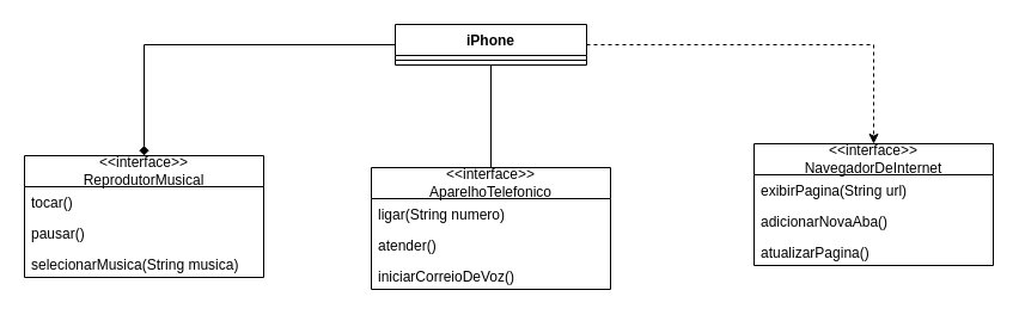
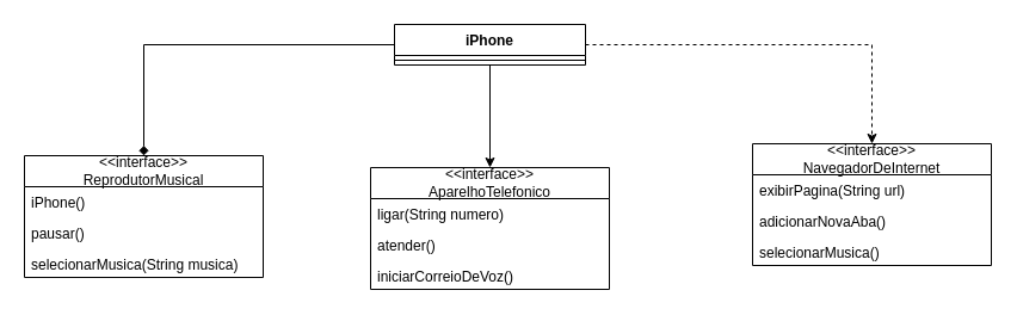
  <mxCell id="0" />
  <mxCell id="1" parent="0" />
  <mxCell id="2" style="edgeStyle=orthogonalEdgeStyle;rounded=0;orthogonalLoop=1;jettySize=auto;html=1;exitX=0;exitY=0.5;exitDx=0;exitDy=0;entryX=0.5;entryY=0;entryDx=0;entryDy=0;endArrow=diamond;" edge="1" parent="1" source="5" target="7"><mxGeometry relative="1" as="geometry" /></mxCell>
  <mxCell id="3" style="edgeStyle=orthogonalEdgeStyle;rounded=0;orthogonalLoop=1;jettySize=auto;html=1;exitX=1;exitY=0.5;exitDx=0;exitDy=0;entryX=0.5;entryY=0;entryDx=0;entryDy=0;dashed=1;" edge="1" parent="1" source="5" target="15"><mxGeometry relative="1" as="geometry" /></mxCell>
- <mxCell id="4" style="edgeStyle=orthogonalEdgeStyle;rounded=0;orthogonalLoop=1;jettySize=auto;html=1;exitX=0.5;exitY=1;exitDx=0;exitDy=0;entryX=0.5;entryY=0;entryDx=0;entryDy=0;endArrow=none;" edge="1" parent="1" source="5" target="11"><mxGeometry relative="1" as="geometry" /></mxCell>
+ <mxCell id="4" style="edgeStyle=orthogonalEdgeStyle;rounded=0;orthogonalLoop=1;jettySize=auto;html=1;exitX=0.5;exitY=1;exitDx=0;exitDy=0;entryX=0.5;entryY=0;entryDx=0;entryDy=0;" edge="1" parent="1" source="5" target="11"><mxGeometry relative="1" as="geometry" /></mxCell>
  <mxCell id="5" value="iPhone" style="swimlane;fontStyle=1;align=center;verticalAlign=top;childLayout=stackLayout;horizontal=1;startSize=26;horizontalStack=0;resizeParent=1;resizeParentMax=0;resizeLast=0;collapsible=1;marginBottom=0;whiteSpace=wrap;html=1;" vertex="1" parent="1"><mxGeometry x="330" y="20" width="160" height="34" as="geometry" /></mxCell>
  <mxCell id="6" value="" style="line;strokeWidth=1;fillColor=none;align=left;verticalAlign=middle;spacingTop=-1;spacingLeft=3;spacingRight=3;rotatable=0;labelPosition=right;points=[];portConstraint=eastwest;strokeColor=inherit;" vertex="1" parent="5"><mxGeometry y="26" width="160" height="8" as="geometry" /></mxCell>
  <mxCell id="7" value="&amp;lt;&amp;lt;interface&amp;gt;&amp;gt;&lt;div&gt;ReprodutorMusical&lt;/div&gt;" style="swimlane;fontStyle=0;childLayout=stackLayout;horizontal=1;startSize=26;fillColor=none;horizontalStack=0;resizeParent=1;resizeParentMax=0;resizeLast=0;collapsible=1;marginBottom=0;whiteSpace=wrap;html=1;" vertex="1" parent="1"><mxGeometry x="20" y="130" width="200" height="102" as="geometry" /></mxCell>
- <mxCell id="8" value="tocar()" style="text;strokeColor=none;fillColor=none;align=left;verticalAlign=top;spacingLeft=4;spacingRight=4;overflow=hidden;rotatable=0;points=[[0,0.5],[1,0.5]];portConstraint=eastwest;whiteSpace=wrap;html=1;" vertex="1" parent="7"><mxGeometry y="26" width="200" height="26" as="geometry" /></mxCell>
+ <mxCell id="8" value="iPhone()" style="text;strokeColor=none;fillColor=none;align=left;verticalAlign=top;spacingLeft=4;spacingRight=4;overflow=hidden;rotatable=0;points=[[0,0.5],[1,0.5]];portConstraint=eastwest;whiteSpace=wrap;html=1;" vertex="1" parent="7"><mxGeometry y="26" width="200" height="26" as="geometry" /></mxCell>
  <mxCell id="9" value="pausar()" style="text;strokeColor=none;fillColor=none;align=left;verticalAlign=top;spacingLeft=4;spacingRight=4;overflow=hidden;rotatable=0;points=[[0,0.5],[1,0.5]];portConstraint=eastwest;whiteSpace=wrap;html=1;" vertex="1" parent="7"><mxGeometry y="52" width="200" height="26" as="geometry" /></mxCell>
  <mxCell id="10" value="selecionarMusica(String musica)" style="text;strokeColor=none;fillColor=none;align=left;verticalAlign=top;spacingLeft=4;spacingRight=4;overflow=hidden;rotatable=0;points=[[0,0.5],[1,0.5]];portConstraint=eastwest;whiteSpace=wrap;html=1;" vertex="1" parent="7"><mxGeometry y="78" width="200" height="24" as="geometry" /></mxCell>
  <mxCell id="11" value="&amp;lt;&amp;lt;interface&amp;gt;&amp;gt;&lt;div&gt;AparelhoTelefonico&lt;/div&gt;" style="swimlane;fontStyle=0;childLayout=stackLayout;horizontal=1;startSize=26;fillColor=none;horizontalStack=0;resizeParent=1;resizeParentMax=0;resizeLast=0;collapsible=1;marginBottom=0;whiteSpace=wrap;html=1;" vertex="1" parent="1"><mxGeometry x="310" y="140" width="200" height="102" as="geometry" /></mxCell>
  <mxCell id="12" value="ligar(String numero)" style="text;strokeColor=none;fillColor=none;align=left;verticalAlign=top;spacingLeft=4;spacingRight=4;overflow=hidden;rotatable=0;points=[[0,0.5],[1,0.5]];portConstraint=eastwest;whiteSpace=wrap;html=1;" vertex="1" parent="11"><mxGeometry y="26" width="200" height="26" as="geometry" /></mxCell>
  <mxCell id="13" value="atender()" style="text;strokeColor=none;fillColor=none;align=left;verticalAlign=top;spacingLeft=4;spacingRight=4;overflow=hidden;rotatable=0;points=[[0,0.5],[1,0.5]];portConstraint=eastwest;whiteSpace=wrap;html=1;" vertex="1" parent="11"><mxGeometry y="52" width="200" height="26" as="geometry" /></mxCell>
  <mxCell id="14" value="iniciarCorreioDeVoz()" style="text;strokeColor=none;fillColor=none;align=left;verticalAlign=top;spacingLeft=4;spacingRight=4;overflow=hidden;rotatable=0;points=[[0,0.5],[1,0.5]];portConstraint=eastwest;whiteSpace=wrap;html=1;" vertex="1" parent="11"><mxGeometry y="78" width="200" height="24" as="geometry" /></mxCell>
  <mxCell id="15" value="&amp;lt;&amp;lt;interface&amp;gt;&amp;gt;&lt;div&gt;NavegadorDeInternet&lt;/div&gt;" style="swimlane;fontStyle=0;childLayout=stackLayout;horizontal=1;startSize=26;fillColor=none;horizontalStack=0;resizeParent=1;resizeParentMax=0;resizeLast=0;collapsible=1;marginBottom=0;whiteSpace=wrap;html=1;" vertex="1" parent="1"><mxGeometry x="630" y="120" width="200" height="102" as="geometry" /></mxCell>
  <mxCell id="16" value="exibirPagina(String url)" style="text;strokeColor=none;fillColor=none;align=left;verticalAlign=top;spacingLeft=4;spacingRight=4;overflow=hidden;rotatable=0;points=[[0,0.5],[1,0.5]];portConstraint=eastwest;whiteSpace=wrap;html=1;" vertex="1" parent="15"><mxGeometry y="26" width="200" height="26" as="geometry" /></mxCell>
  <mxCell id="17" value="adicionarNovaAba()" style="text;strokeColor=none;fillColor=none;align=left;verticalAlign=top;spacingLeft=4;spacingRight=4;overflow=hidden;rotatable=0;points=[[0,0.5],[1,0.5]];portConstraint=eastwest;whiteSpace=wrap;html=1;" vertex="1" parent="15"><mxGeometry y="52" width="200" height="26" as="geometry" /></mxCell>
- <mxCell id="18" value="atualizarPagina()" style="text;strokeColor=none;fillColor=none;align=left;verticalAlign=top;spacingLeft=4;spacingRight=4;overflow=hidden;rotatable=0;points=[[0,0.5],[1,0.5]];portConstraint=eastwest;whiteSpace=wrap;html=1;" vertex="1" parent="15"><mxGeometry y="78" width="200" height="24" as="geometry" /></mxCell>
+ <mxCell id="18" value="selecionarMusica()" style="text;strokeColor=none;fillColor=none;align=left;verticalAlign=top;spacingLeft=4;spacingRight=4;overflow=hidden;rotatable=0;points=[[0,0.5],[1,0.5]];portConstraint=eastwest;whiteSpace=wrap;html=1;" vertex="1" parent="15"><mxGeometry y="78" width="200" height="24" as="geometry" /></mxCell>
